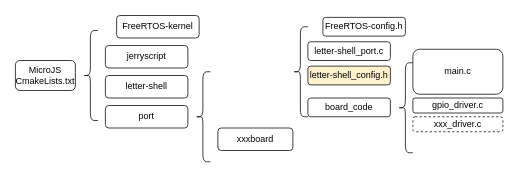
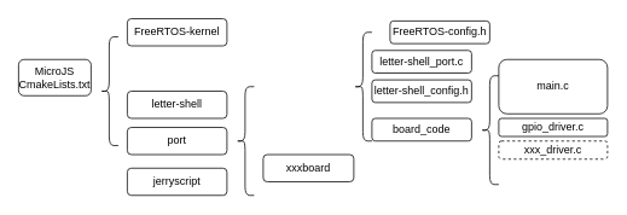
  <mxCell id="0" />
  <mxCell id="1" parent="0" />
- <mxCell id="2" value="MicroJS&lt;div&gt;CmakeLists.txt&lt;/div&gt;" style="rounded=1;whiteSpace=wrap;html=1;" parent="1" vertex="1"><mxGeometry x="20" y="80" width="80" height="40" as="geometry" /></mxCell>
+ <mxCell id="2" value="MicroJS&lt;div&gt;CmakeLists.txt&lt;/div&gt;" style="rounded=1;whiteSpace=wrap;html=1;" parent="1" vertex="1"><mxGeometry x="20" y="65" width="80" height="40" as="geometry" /></mxCell>
  <mxCell id="3" value="" style="shape=curlyBracket;whiteSpace=wrap;html=1;rounded=1;labelPosition=left;verticalLabelPosition=middle;align=right;verticalAlign=middle;" parent="1" vertex="1"><mxGeometry x="110" y="40" width="20" height="120" as="geometry" /></mxCell>
- <mxCell id="4" value="FreeRTOS-kernel" style="rounded=1;whiteSpace=wrap;html=1;" parent="1" vertex="1"><mxGeometry x="155" y="20" width="110" height="30" as="geometry" /></mxCell>
- <mxCell id="5" value="jerryscript" style="rounded=1;whiteSpace=wrap;html=1;" parent="1" vertex="1"><mxGeometry x="140" y="60" width="110" height="30" as="geometry" /></mxCell>
+ <mxCell id="4" value="FreeRTOS-kernel" style="rounded=1;whiteSpace=wrap;html=1;" parent="1" vertex="1"><mxGeometry x="140" y="20" width="110" height="30" as="geometry" /></mxCell>
+ <mxCell id="5" value="jerryscript" style="rounded=1;whiteSpace=wrap;html=1;" parent="1" vertex="1"><mxGeometry x="140" y="185" width="110" height="30" as="geometry" /></mxCell>
  <mxCell id="6" value="letter-shell" style="rounded=1;whiteSpace=wrap;html=1;" parent="1" vertex="1"><mxGeometry x="140" y="100" width="110" height="30" as="geometry" /></mxCell>
  <mxCell id="7" value="port" style="rounded=1;whiteSpace=wrap;html=1;" parent="1" vertex="1"><mxGeometry x="140" y="140" width="110" height="30" as="geometry" /></mxCell>
  <mxCell id="8" value="" style="shape=curlyBracket;whiteSpace=wrap;html=1;rounded=1;labelPosition=left;verticalLabelPosition=middle;align=right;verticalAlign=middle;" parent="1" vertex="1"><mxGeometry x="260" y="95" width="20" height="120" as="geometry" /></mxCell>
  <mxCell id="9" value="xxxboard" style="rounded=1;whiteSpace=wrap;html=1;" parent="1" vertex="1"><mxGeometry x="290" y="170" width="100" height="30" as="geometry" /></mxCell>
  <mxCell id="10" value="" style="shape=curlyBracket;whiteSpace=wrap;html=1;rounded=1;labelPosition=left;verticalLabelPosition=middle;align=right;verticalAlign=middle;" parent="1" vertex="1"><mxGeometry x="390" y="35" width="20" height="120" as="geometry" /></mxCell>
  <mxCell id="11" value="FreeRTOS-config.h" style="rounded=1;whiteSpace=wrap;html=1;" parent="1" vertex="1"><mxGeometry x="430" y="22.5" width="110" height="25" as="geometry" /></mxCell>
  <mxCell id="12" value="letter-shell_port.c" style="rounded=1;whiteSpace=wrap;html=1;" parent="1" vertex="1"><mxGeometry x="410" y="55" width="110" height="25" as="geometry" /></mxCell>
- <mxCell id="13" value="letter-shell_config.h" style="rounded=1;whiteSpace=wrap;html=1;fillColor=#fff2cc;" parent="1" vertex="1"><mxGeometry x="410" y="87.5" width="110" height="25" as="geometry" /></mxCell>
+ <mxCell id="13" value="letter-shell_config.h" style="rounded=1;whiteSpace=wrap;html=1;" parent="1" vertex="1"><mxGeometry x="410" y="87.5" width="110" height="25" as="geometry" /></mxCell>
  <mxCell id="14" value="board_code" style="rounded=1;whiteSpace=wrap;html=1;" parent="1" vertex="1"><mxGeometry x="410" y="130" width="110" height="25" as="geometry" /></mxCell>
  <mxCell id="15" value="" style="shape=curlyBracket;whiteSpace=wrap;html=1;rounded=1;labelPosition=left;verticalLabelPosition=middle;align=right;verticalAlign=middle;" parent="1" vertex="1"><mxGeometry x="530" y="83" width="20" height="120" as="geometry" /></mxCell>
  <mxCell id="16" value="main.c" style="rounded=1;whiteSpace=wrap;html=1;" parent="1" vertex="1"><mxGeometry x="550" y="65" width="120" height="60" as="geometry" /></mxCell>
  <mxCell id="17" value="gpio_driver.c" style="rounded=1;whiteSpace=wrap;html=1;" parent="1" vertex="1"><mxGeometry x="550" y="130" width="120" height="20" as="geometry" /></mxCell>
  <mxCell id="18" value="xxx_driver.c" style="rounded=1;whiteSpace=wrap;html=1;dashed=1;" parent="1" vertex="1"><mxGeometry x="550" y="155" width="120" height="20" as="geometry" /></mxCell>
